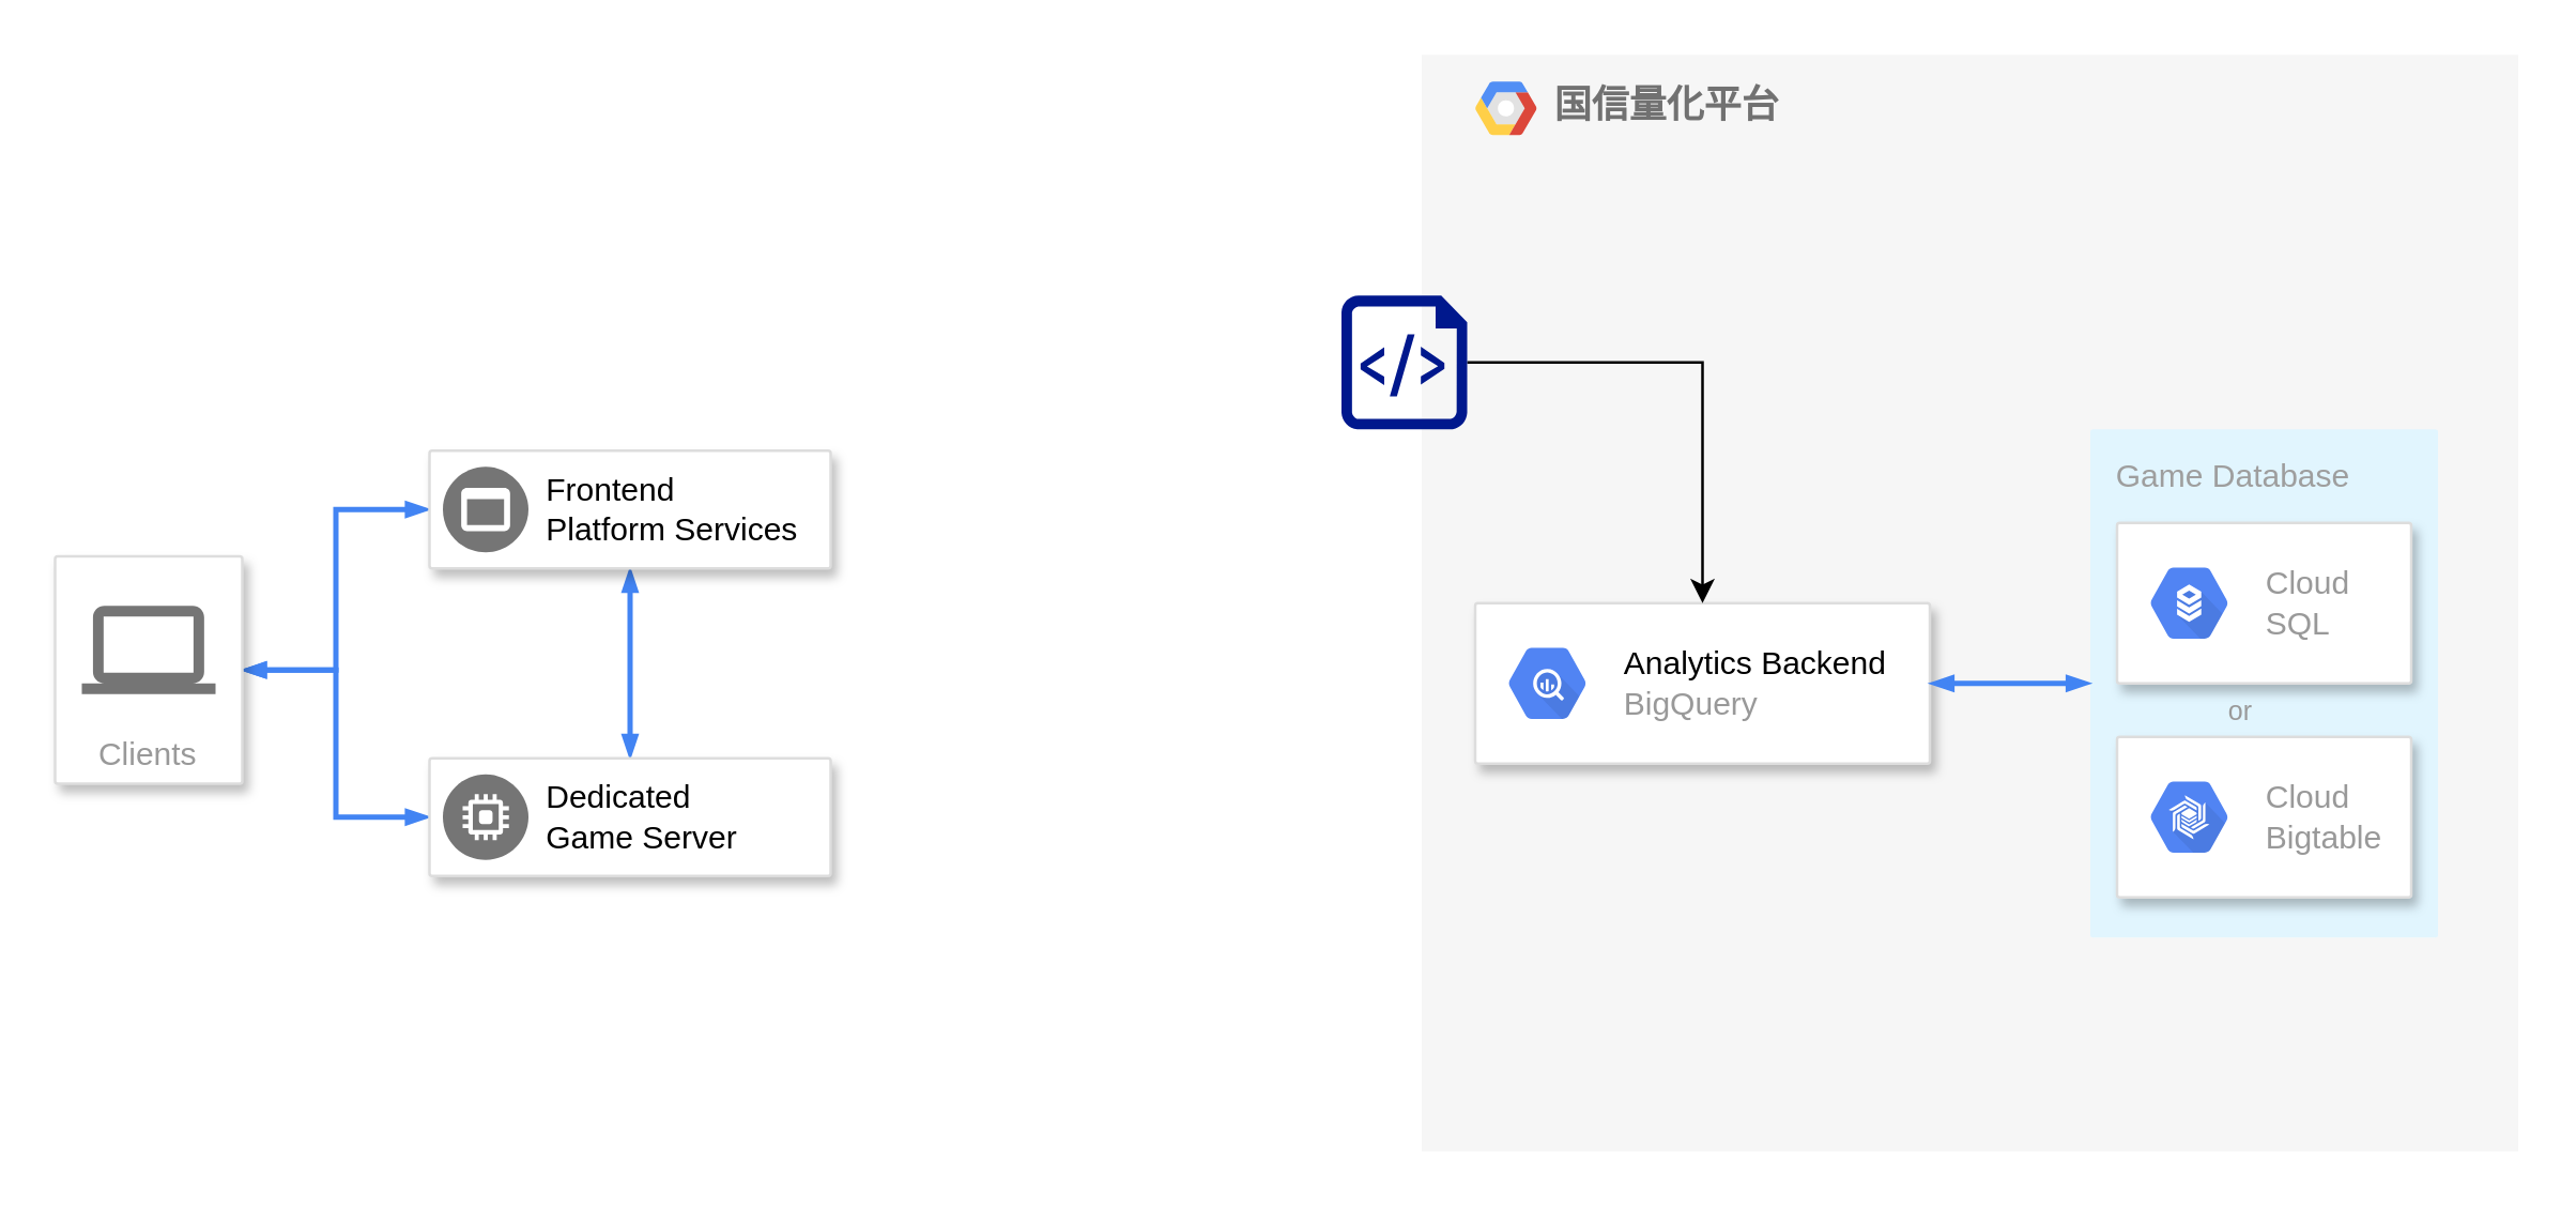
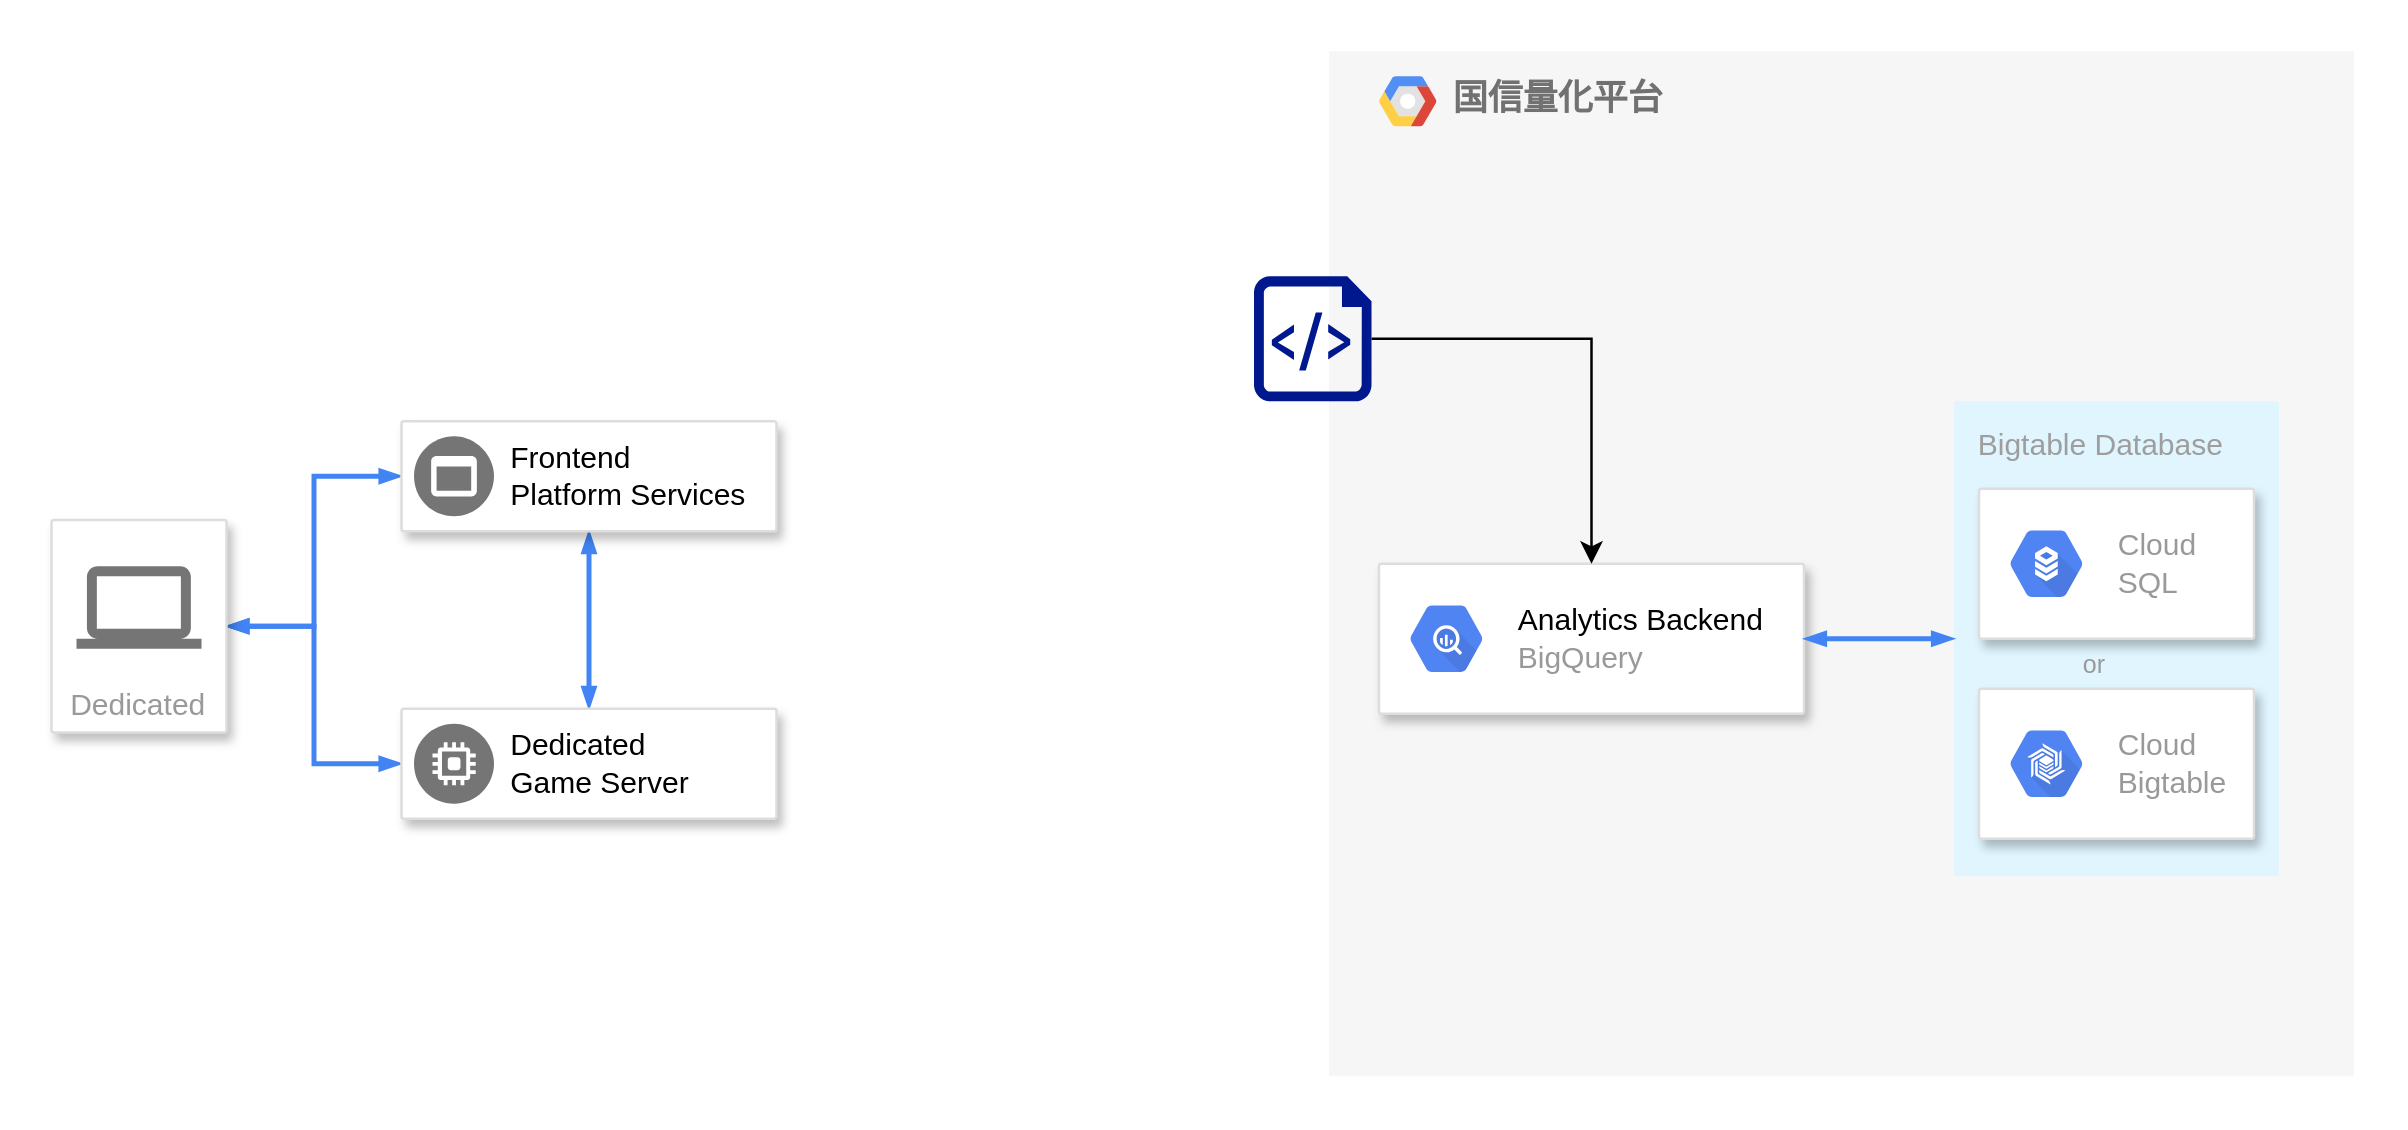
  <mxCell id="0" />
  <mxCell id="1" parent="0" />
  <mxCell id="2" style="edgeStyle=orthogonalEdgeStyle;rounded=0;html=1;labelBackgroundColor=none;startArrow=blockThin;startFill=1;endArrow=blockThin;endFill=1;jettySize=auto;orthogonalLoop=1;strokeColor=#4284F3;strokeWidth=2;fontSize=10;fontColor=#999999;align=center;dashed=0;endSize=4;startSize=4;" parent="1" source="4" target="7" edge="1"><mxGeometry relative="1" as="geometry" /></mxCell>
  <mxCell id="3" style="edgeStyle=orthogonalEdgeStyle;rounded=0;html=1;labelBackgroundColor=none;startArrow=blockThin;startFill=1;endArrow=blockThin;endFill=1;jettySize=auto;orthogonalLoop=1;strokeColor=#4284F3;strokeWidth=2;fontSize=10;fontColor=#999999;align=center;dashed=0;endSize=4;startSize=4;" parent="1" source="4" target="9" edge="1"><mxGeometry relative="1" as="geometry" /></mxCell>
- <mxCell id="4" value="Clients" style="strokeColor=#dddddd;fillColor=#ffffff;shadow=1;strokeWidth=1;rounded=1;absoluteArcSize=1;arcSize=2;labelPosition=center;verticalLabelPosition=middle;align=center;verticalAlign=bottom;spacingLeft=0;fontColor=#999999;fontSize=12;whiteSpace=wrap;spacingBottom=2;html=1;" parent="1" vertex="1"><mxGeometry x="20" y="207.5" width="70" height="85" as="geometry" /></mxCell>
+ <mxCell id="4" value="Dedicated" style="strokeColor=#dddddd;fillColor=#ffffff;shadow=1;strokeWidth=1;rounded=1;absoluteArcSize=1;arcSize=2;labelPosition=center;verticalLabelPosition=middle;align=center;verticalAlign=bottom;spacingLeft=0;fontColor=#999999;fontSize=12;whiteSpace=wrap;spacingBottom=2;html=1;" parent="1" vertex="1"><mxGeometry x="20" y="207.5" width="70" height="85" as="geometry" /></mxCell>
  <mxCell id="5" value="" style="dashed=0;connectable=0;html=1;fillColor=#757575;strokeColor=none;shape=mxgraph.gcp2.laptop;part=1;" parent="4" vertex="1"><mxGeometry x="0.5" width="50" height="33" relative="1" as="geometry"><mxPoint x="-25" y="18.5" as="offset" /></mxGeometry></mxCell>
  <mxCell id="6" style="edgeStyle=orthogonalEdgeStyle;rounded=0;html=1;labelBackgroundColor=none;startArrow=blockThin;startFill=1;endArrow=blockThin;endFill=1;jettySize=auto;orthogonalLoop=1;strokeColor=#4284F3;strokeWidth=2;fontSize=10;fontColor=#999999;align=center;dashed=0;endSize=4;startSize=4;" parent="1" source="7" target="9" edge="1"><mxGeometry relative="1" as="geometry" /></mxCell>
  <mxCell id="7" value="" style="strokeColor=#dddddd;fillColor=#ffffff;shadow=1;strokeWidth=1;rounded=1;absoluteArcSize=1;arcSize=2;fontSize=10;fontColor=#999999;align=left;html=1;" parent="1" vertex="1"><mxGeometry x="160" y="168" width="150" height="44" as="geometry" /></mxCell>
  <mxCell id="8" value="Frontend&#10;Platform Services" style="dashed=0;connectable=0;html=1;fillColor=#757575;strokeColor=none;shape=mxgraph.gcp2.frontend_platform_services;part=1;labelPosition=right;verticalLabelPosition=middle;align=left;verticalAlign=middle;spacingLeft=5;fontColor=#000000;fontSize=12;" parent="7" vertex="1"><mxGeometry y="0.5" width="32" height="32" relative="1" as="geometry"><mxPoint x="5" y="-16" as="offset" /></mxGeometry></mxCell>
  <mxCell id="9" value="" style="strokeColor=#dddddd;fillColor=#ffffff;shadow=1;strokeWidth=1;rounded=1;absoluteArcSize=1;arcSize=2;fontSize=10;fontColor=#999999;align=left;html=1;" parent="1" vertex="1"><mxGeometry x="160" y="283" width="150" height="44" as="geometry" /></mxCell>
  <mxCell id="10" value="Dedicated&#10;Game Server" style="dashed=0;connectable=0;html=1;fillColor=#757575;strokeColor=none;shape=mxgraph.gcp2.dedicated_game_server;part=1;labelPosition=right;verticalLabelPosition=middle;align=left;verticalAlign=middle;spacingLeft=5;fontColor=#000000;fontSize=12;" parent="9" vertex="1"><mxGeometry y="0.5" width="32" height="32" relative="1" as="geometry"><mxPoint x="5" y="-16" as="offset" /></mxGeometry></mxCell>
  <mxCell id="11" value="" style="group" vertex="1" connectable="0" parent="1"><mxGeometry x="531" y="20" width="410" height="410" as="geometry" /></mxCell>
  <mxCell id="12" value="&lt;b&gt;国信量化平台&lt;/b&gt;" style="fillColor=#F6F6F6;strokeColor=none;shadow=0;gradientColor=none;fontSize=14;align=left;spacing=10;fontColor=#717171;9E9E9E;verticalAlign=top;spacingTop=-4;fontStyle=0;spacingLeft=40;html=1;" parent="11" vertex="1"><mxGeometry width="410" height="410" as="geometry" /></mxCell>
  <mxCell id="13" value="" style="shape=mxgraph.gcp2.google_cloud_platform;fillColor=#F6F6F6;strokeColor=none;shadow=0;gradientColor=none;" parent="12" vertex="1"><mxGeometry width="23" height="20" relative="1" as="geometry"><mxPoint x="20" y="10" as="offset" /></mxGeometry></mxCell>
- <mxCell id="14" value="Game Database" style="rounded=1;absoluteArcSize=1;arcSize=2;html=1;strokeColor=none;gradientColor=none;shadow=0;dashed=0;strokeColor=none;fontSize=12;fontColor=#9E9E9E;align=left;verticalAlign=top;spacing=10;spacingTop=-4;fillColor=#E1F5FE;" parent="11" vertex="1"><mxGeometry x="250" y="140" width="130" height="190" as="geometry" /></mxCell>
+ <mxCell id="14" value="Bigtable Database" style="rounded=1;absoluteArcSize=1;arcSize=2;html=1;strokeColor=none;gradientColor=none;shadow=0;dashed=0;strokeColor=none;fontSize=12;fontColor=#9E9E9E;align=left;verticalAlign=top;spacing=10;spacingTop=-4;fillColor=#E1F5FE;" parent="11" vertex="1"><mxGeometry x="250" y="140" width="130" height="190" as="geometry" /></mxCell>
  <mxCell id="15" value="" style="strokeColor=#dddddd;fillColor=#ffffff;shadow=1;strokeWidth=1;rounded=1;absoluteArcSize=1;arcSize=2;fontSize=10;fontColor=#999999;align=left;html=1;" parent="11" vertex="1"><mxGeometry x="20" y="205" width="170" height="60" as="geometry" /></mxCell>
  <mxCell id="16" value="&lt;font color=&quot;#000000&quot;&gt;Analytics Backend&lt;/font&gt;&lt;br&gt;BigQuery" style="dashed=0;connectable=0;html=1;fillColor=#5184F3;strokeColor=none;shape=mxgraph.gcp2.hexIcon;prIcon=bigquery;part=1;labelPosition=right;verticalLabelPosition=middle;align=left;verticalAlign=middle;spacingLeft=5;fontColor=#999999;fontSize=12;" parent="15" vertex="1"><mxGeometry y="0.5" width="44" height="39" relative="1" as="geometry"><mxPoint x="5" y="-19.5" as="offset" /></mxGeometry></mxCell>
  <mxCell id="17" value="" style="strokeColor=#dddddd;fillColor=#ffffff;shadow=1;strokeWidth=1;rounded=1;absoluteArcSize=1;arcSize=2;fontSize=10;fontColor=#999999;align=left;html=1;" parent="11" vertex="1"><mxGeometry x="260" y="175" width="110" height="60" as="geometry" /></mxCell>
  <mxCell id="18" value="Cloud&#10;SQL" style="dashed=0;connectable=0;html=1;fillColor=#5184F3;strokeColor=none;shape=mxgraph.gcp2.hexIcon;prIcon=cloud_sql;part=1;labelPosition=right;verticalLabelPosition=middle;align=left;verticalAlign=middle;spacingLeft=5;fontColor=#999999;fontSize=12;" parent="17" vertex="1"><mxGeometry y="0.5" width="44" height="39" relative="1" as="geometry"><mxPoint x="5" y="-19.5" as="offset" /></mxGeometry></mxCell>
  <mxCell id="19" value="" style="strokeColor=#dddddd;fillColor=#ffffff;shadow=1;strokeWidth=1;rounded=1;absoluteArcSize=1;arcSize=2;fontSize=10;fontColor=#999999;align=left;html=1;" parent="11" vertex="1"><mxGeometry x="260" y="255" width="110" height="60" as="geometry" /></mxCell>
  <mxCell id="20" value="Cloud&#10;Bigtable" style="dashed=0;connectable=0;html=1;fillColor=#5184F3;strokeColor=none;shape=mxgraph.gcp2.hexIcon;prIcon=cloud_bigtable;part=1;labelPosition=right;verticalLabelPosition=middle;align=left;verticalAlign=middle;spacingLeft=5;fontColor=#999999;fontSize=12;" parent="19" vertex="1"><mxGeometry y="0.5" width="44" height="39" relative="1" as="geometry"><mxPoint x="5" y="-19.5" as="offset" /></mxGeometry></mxCell>
  <mxCell id="21" style="edgeStyle=orthogonalEdgeStyle;rounded=0;html=1;labelBackgroundColor=none;startArrow=blockThin;startFill=1;endArrow=blockThin;endFill=1;jettySize=auto;orthogonalLoop=1;strokeColor=#4284F3;strokeWidth=2;fontSize=10;fontColor=#999999;align=center;dashed=0;endSize=4;startSize=4;" parent="11" source="14" target="15" edge="1"><mxGeometry relative="1" as="geometry" /></mxCell>
  <mxCell id="22" value="or" style="text;html=1;resizable=0;points=[];autosize=1;align=left;verticalAlign=top;spacingTop=-4;fontSize=10;fontColor=#999999;" parent="11" vertex="1"><mxGeometry x="300" y="237" width="20" height="10" as="geometry" /></mxCell>
  <mxCell id="23" style="edgeStyle=orthogonalEdgeStyle;rounded=0;orthogonalLoop=1;jettySize=auto;html=1;exitX=1;exitY=0.5;exitDx=0;exitDy=0;exitPerimeter=0;entryX=0.5;entryY=0;entryDx=0;entryDy=0;" edge="1" parent="1" source="24" target="15"><mxGeometry relative="1" as="geometry" /></mxCell>
  <mxCell id="24" value="" style="sketch=0;aspect=fixed;pointerEvents=1;shadow=0;dashed=0;html=1;strokeColor=none;labelPosition=center;verticalLabelPosition=bottom;verticalAlign=top;align=center;fillColor=#00188D;shape=mxgraph.azure.script_file" vertex="1" parent="1"><mxGeometry x="501" y="110" width="47" height="50" as="geometry" /></mxCell>
